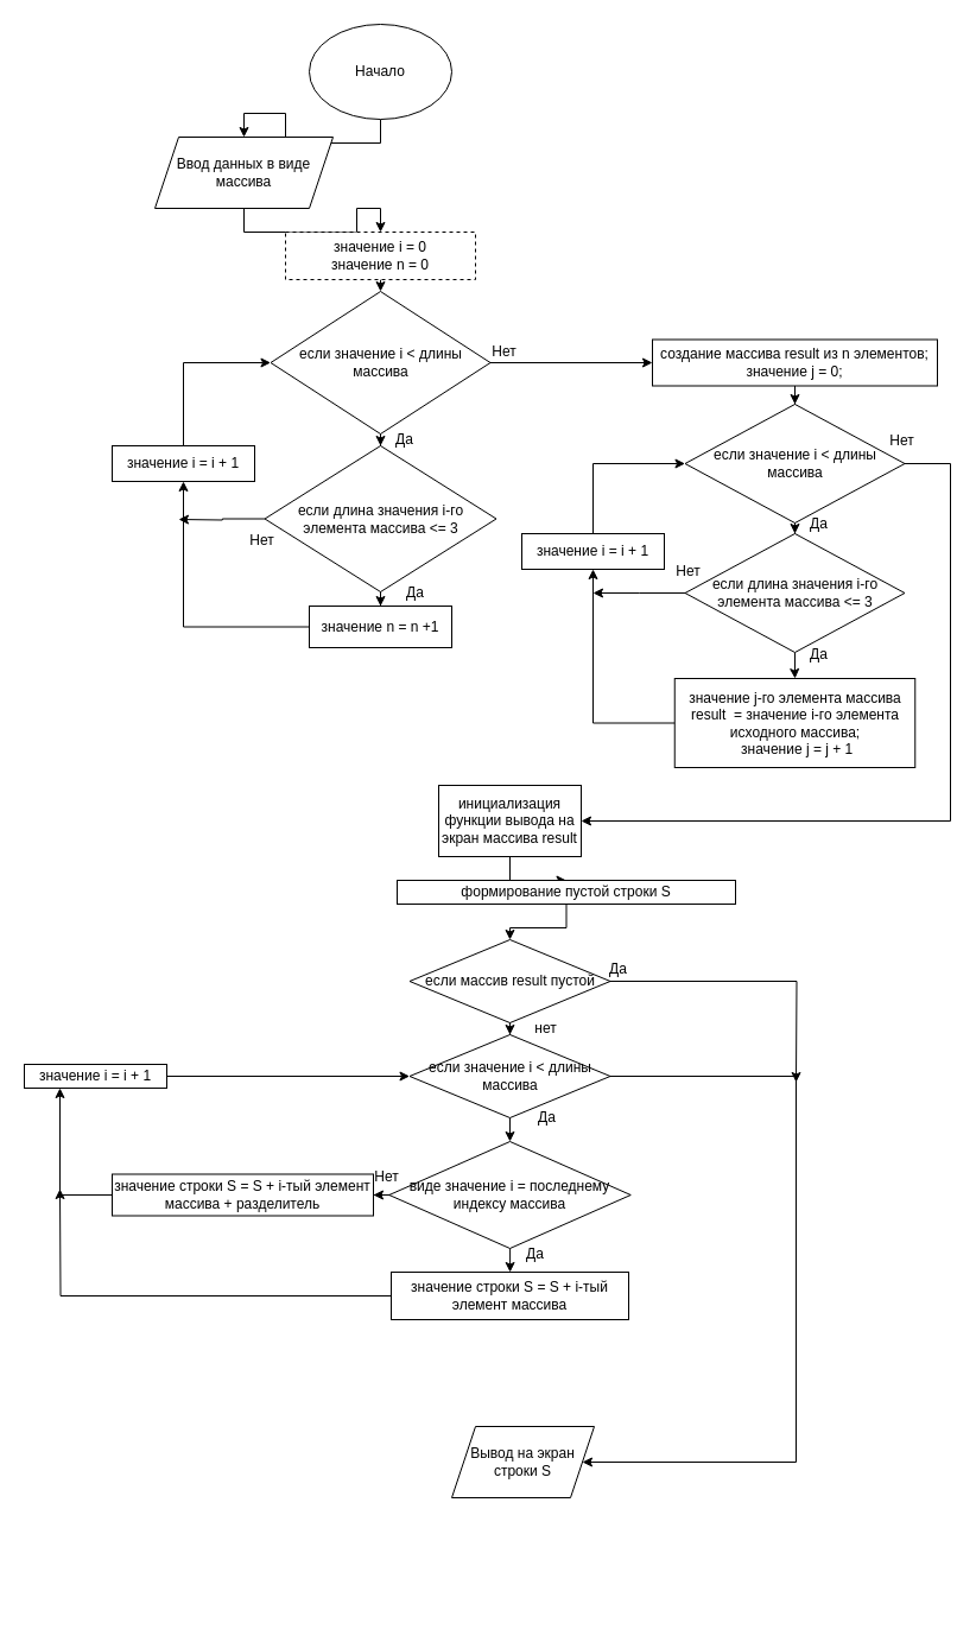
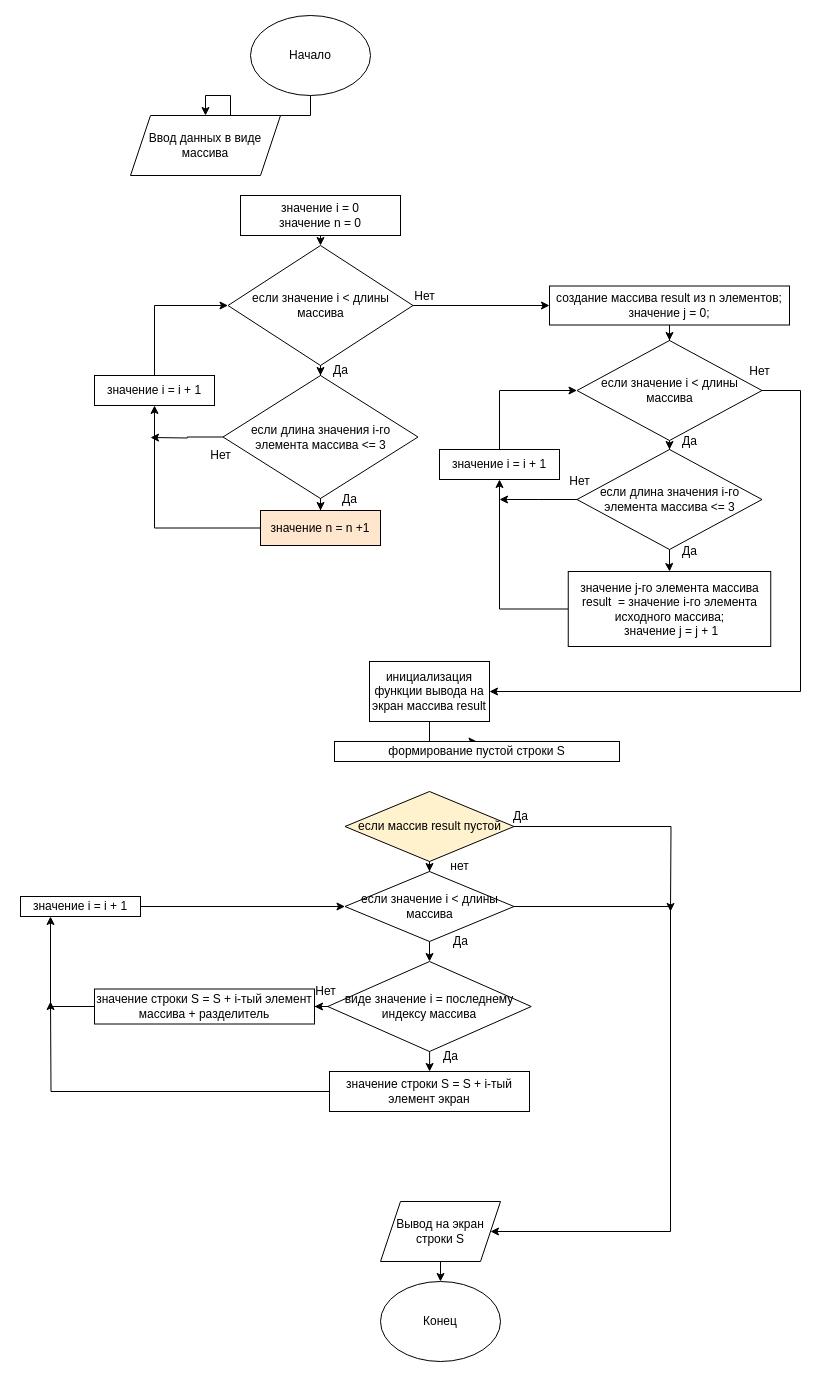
  <mxCell id="0" />
  <mxCell id="1" parent="0" />
  <mxCell id="2" style="edgeStyle=orthogonalEdgeStyle;rounded=0;orthogonalLoop=1;jettySize=auto;html=1;exitX=0.5;exitY=1;exitDx=0;exitDy=0;entryX=0.5;entryY=0;entryDx=0;entryDy=0;" edge="1" parent="1" source="3" target="5"><mxGeometry relative="1" as="geometry" /></mxCell>
- <mxCell id="3" value="Начало" style="ellipse;whiteSpace=wrap;html=1;" vertex="1" parent="1"><mxGeometry x="260" y="20" width="120" height="80" as="geometry" /></mxCell>
- <mxCell id="4" value="" style="edgeStyle=orthogonalEdgeStyle;rounded=0;orthogonalLoop=1;jettySize=auto;html=1;" edge="1" parent="1" source="5" target="13"><mxGeometry relative="1" as="geometry" /></mxCell>
+ <mxCell id="3" value="Начало" style="ellipse;whiteSpace=wrap;html=1;" vertex="1" parent="1"><mxGeometry x="250" y="15" width="120" height="80" as="geometry" /></mxCell>
  <mxCell id="5" value="Ввод данных в виде массива" style="shape=parallelogram;perimeter=parallelogramPerimeter;whiteSpace=wrap;html=1;fixedSize=1;" vertex="1" parent="1"><mxGeometry x="130" y="115" width="150" height="60" as="geometry" /></mxCell>
  <mxCell id="6" value="" style="edgeStyle=orthogonalEdgeStyle;rounded=0;orthogonalLoop=1;jettySize=auto;html=1;" edge="1" parent="1" source="8" target="11"><mxGeometry relative="1" as="geometry" /></mxCell>
  <mxCell id="7" value="" style="edgeStyle=orthogonalEdgeStyle;rounded=0;orthogonalLoop=1;jettySize=auto;html=1;" edge="1" parent="1" source="8" target="23"><mxGeometry relative="1" as="geometry" /></mxCell>
  <mxCell id="8" value="если значение i &amp;lt; длины массива" style="rhombus;whiteSpace=wrap;html=1;" vertex="1" parent="1"><mxGeometry x="227.5" y="245" width="185" height="120" as="geometry" /></mxCell>
  <mxCell id="9" value="" style="edgeStyle=orthogonalEdgeStyle;rounded=0;orthogonalLoop=1;jettySize=auto;html=1;" edge="1" parent="1" source="11" target="17"><mxGeometry relative="1" as="geometry" /></mxCell>
  <mxCell id="10" style="edgeStyle=orthogonalEdgeStyle;rounded=0;orthogonalLoop=1;jettySize=auto;html=1;" edge="1" parent="1" source="11"><mxGeometry relative="1" as="geometry"><mxPoint x="150" y="437" as="targetPoint" /></mxGeometry></mxCell>
  <mxCell id="11" value="если длина значения i-го&lt;br&gt;элемента массива &amp;lt;= 3" style="rhombus;whiteSpace=wrap;html=1;" vertex="1" parent="1"><mxGeometry x="222.5" y="375" width="195" height="123" as="geometry" /></mxCell>
  <mxCell id="12" style="edgeStyle=orthogonalEdgeStyle;rounded=0;orthogonalLoop=1;jettySize=auto;html=1;exitX=0.5;exitY=1;exitDx=0;exitDy=0;entryX=0.5;entryY=0;entryDx=0;entryDy=0;" edge="1" parent="1" source="13" target="8"><mxGeometry relative="1" as="geometry" /></mxCell>
- <mxCell id="13" value="значение i = 0&lt;br&gt;значение n = 0" style="whiteSpace=wrap;html=1;dashed=1;" vertex="1" parent="1"><mxGeometry x="240" y="195" width="160" height="40" as="geometry" /></mxCell>
+ <mxCell id="13" value="значение i = 0&lt;br&gt;значение n = 0" style="whiteSpace=wrap;html=1;" vertex="1" parent="1"><mxGeometry x="240" y="195" width="160" height="40" as="geometry" /></mxCell>
  <mxCell id="14" value="Да" style="text;html=1;align=center;verticalAlign=middle;resizable=0;points=[];autosize=1;strokeColor=none;fillColor=none;" vertex="1" parent="1"><mxGeometry x="320" y="355" width="40" height="30" as="geometry" /></mxCell>
  <mxCell id="15" value="Нет" style="text;html=1;align=center;verticalAlign=middle;resizable=0;points=[];autosize=1;strokeColor=none;fillColor=none;" vertex="1" parent="1"><mxGeometry x="200" y="440" width="40" height="30" as="geometry" /></mxCell>
  <mxCell id="16" value="" style="edgeStyle=orthogonalEdgeStyle;rounded=0;orthogonalLoop=1;jettySize=auto;html=1;" edge="1" parent="1" source="17" target="20"><mxGeometry relative="1" as="geometry" /></mxCell>
- <mxCell id="17" value="значение n = n +1" style="whiteSpace=wrap;html=1;" vertex="1" parent="1"><mxGeometry x="260" y="510" width="120" height="35" as="geometry" /></mxCell>
+ <mxCell id="17" value="значение n = n +1" style="whiteSpace=wrap;html=1;fillColor=#ffe6cc;" vertex="1" parent="1"><mxGeometry x="260" y="510" width="120" height="35" as="geometry" /></mxCell>
  <mxCell id="18" value="Да" style="text;html=1;align=center;verticalAlign=middle;resizable=0;points=[];autosize=1;strokeColor=none;fillColor=none;" vertex="1" parent="1"><mxGeometry x="329" y="484" width="40" height="30" as="geometry" /></mxCell>
  <mxCell id="19" style="edgeStyle=orthogonalEdgeStyle;rounded=0;orthogonalLoop=1;jettySize=auto;html=1;exitX=0.5;exitY=0;exitDx=0;exitDy=0;entryX=0;entryY=0.5;entryDx=0;entryDy=0;" edge="1" parent="1" source="20" target="8"><mxGeometry relative="1" as="geometry" /></mxCell>
  <mxCell id="20" value="значение i = i + 1" style="whiteSpace=wrap;html=1;" vertex="1" parent="1"><mxGeometry x="94" y="375" width="120" height="30" as="geometry" /></mxCell>
  <mxCell id="21" value="Нет" style="text;html=1;align=center;verticalAlign=middle;resizable=0;points=[];autosize=1;strokeColor=none;fillColor=none;" vertex="1" parent="1"><mxGeometry x="404" y="281" width="40" height="30" as="geometry" /></mxCell>
  <mxCell id="22" value="" style="edgeStyle=orthogonalEdgeStyle;rounded=0;orthogonalLoop=1;jettySize=auto;html=1;" edge="1" parent="1" source="23" target="26"><mxGeometry relative="1" as="geometry" /></mxCell>
  <mxCell id="23" value="создание массива result из n элементов;&lt;br&gt;значение j = 0;" style="whiteSpace=wrap;html=1;" vertex="1" parent="1"><mxGeometry x="549" y="285.5" width="240" height="39" as="geometry" /></mxCell>
  <mxCell id="24" value="" style="edgeStyle=orthogonalEdgeStyle;rounded=0;orthogonalLoop=1;jettySize=auto;html=1;" edge="1" parent="1" source="26" target="29"><mxGeometry relative="1" as="geometry" /></mxCell>
  <mxCell id="25" value="" style="edgeStyle=orthogonalEdgeStyle;rounded=0;orthogonalLoop=1;jettySize=auto;html=1;entryX=1;entryY=0.5;entryDx=0;entryDy=0;" edge="1" parent="1" source="26" target="38"><mxGeometry relative="1" as="geometry"><mxPoint x="490" y="721" as="targetPoint" /><Array as="points"><mxPoint x="800" y="390" /><mxPoint x="800" y="691" /></Array></mxGeometry></mxCell>
  <mxCell id="26" value="если значение i &amp;lt; длины массива" style="rhombus;whiteSpace=wrap;html=1;" vertex="1" parent="1"><mxGeometry x="576.5" y="340" width="185" height="100" as="geometry" /></mxCell>
  <mxCell id="27" value="" style="edgeStyle=orthogonalEdgeStyle;rounded=0;orthogonalLoop=1;jettySize=auto;html=1;" edge="1" parent="1" source="29" target="31"><mxGeometry relative="1" as="geometry" /></mxCell>
  <mxCell id="28" style="edgeStyle=orthogonalEdgeStyle;rounded=0;orthogonalLoop=1;jettySize=auto;html=1;exitX=0;exitY=0.5;exitDx=0;exitDy=0;" edge="1" parent="1" source="29"><mxGeometry relative="1" as="geometry"><mxPoint x="499" y="499" as="targetPoint" /></mxGeometry></mxCell>
  <mxCell id="29" value="если длина значения i-го&lt;br&gt;элемента массива &amp;lt;= 3" style="rhombus;whiteSpace=wrap;html=1;" vertex="1" parent="1"><mxGeometry x="576.5" y="449" width="185" height="100" as="geometry" /></mxCell>
  <mxCell id="30" value="" style="edgeStyle=orthogonalEdgeStyle;rounded=0;orthogonalLoop=1;jettySize=auto;html=1;" edge="1" parent="1" source="31" target="35"><mxGeometry relative="1" as="geometry" /></mxCell>
  <mxCell id="31" value="значение j-го элемента массива result&amp;nbsp; = значение i-го элемента исходного массива;&lt;br&gt;&amp;nbsp;значение j = j + 1" style="whiteSpace=wrap;html=1;" vertex="1" parent="1"><mxGeometry x="567.75" y="571" width="202.5" height="75" as="geometry" /></mxCell>
  <mxCell id="32" value="Да" style="text;html=1;align=center;verticalAlign=middle;resizable=0;points=[];autosize=1;strokeColor=none;fillColor=none;" vertex="1" parent="1"><mxGeometry x="669" y="536" width="40" height="30" as="geometry" /></mxCell>
  <mxCell id="33" value="Да" style="text;html=1;align=center;verticalAlign=middle;resizable=0;points=[];autosize=1;strokeColor=none;fillColor=none;" vertex="1" parent="1"><mxGeometry x="669" y="426" width="40" height="30" as="geometry" /></mxCell>
  <mxCell id="34" style="edgeStyle=orthogonalEdgeStyle;rounded=0;orthogonalLoop=1;jettySize=auto;html=1;exitX=0.5;exitY=0;exitDx=0;exitDy=0;entryX=0;entryY=0.5;entryDx=0;entryDy=0;" edge="1" parent="1" source="35" target="26"><mxGeometry relative="1" as="geometry" /></mxCell>
  <mxCell id="35" value="значение i = i + 1" style="whiteSpace=wrap;html=1;" vertex="1" parent="1"><mxGeometry x="439" y="449" width="120" height="30" as="geometry" /></mxCell>
  <mxCell id="36" value="Нет" style="text;html=1;align=center;verticalAlign=middle;resizable=0;points=[];autosize=1;strokeColor=none;fillColor=none;" vertex="1" parent="1"><mxGeometry x="559" y="466" width="40" height="30" as="geometry" /></mxCell>
  <mxCell id="37" style="edgeStyle=orthogonalEdgeStyle;rounded=0;orthogonalLoop=1;jettySize=auto;html=1;exitX=0.5;exitY=1;exitDx=0;exitDy=0;entryX=0.5;entryY=0;entryDx=0;entryDy=0;" edge="1" parent="1" source="38" target="55"><mxGeometry relative="1" as="geometry" /></mxCell>
  <mxCell id="38" value="инициализация функции вывода на экран массива result" style="whiteSpace=wrap;html=1;" vertex="1" parent="1"><mxGeometry x="369" y="661" width="120" height="60" as="geometry" /></mxCell>
  <mxCell id="39" value="Нет" style="text;html=1;align=center;verticalAlign=middle;resizable=0;points=[];autosize=1;strokeColor=none;fillColor=none;" vertex="1" parent="1"><mxGeometry x="739" y="356" width="40" height="30" as="geometry" /></mxCell>
  <mxCell id="40" value="" style="edgeStyle=orthogonalEdgeStyle;rounded=0;orthogonalLoop=1;jettySize=auto;html=1;" edge="1" parent="1" source="42" target="47"><mxGeometry relative="1" as="geometry" /></mxCell>
  <mxCell id="41" style="edgeStyle=orthogonalEdgeStyle;rounded=0;orthogonalLoop=1;jettySize=auto;html=1;exitX=1;exitY=0.5;exitDx=0;exitDy=0;" edge="1" parent="1" source="42"><mxGeometry relative="1" as="geometry"><mxPoint x="670" y="911" as="targetPoint" /></mxGeometry></mxCell>
- <mxCell id="42" value="если массив result пустой" style="rhombus;whiteSpace=wrap;html=1;" vertex="1" parent="1"><mxGeometry x="344.5" y="791" width="169" height="70" as="geometry" /></mxCell>
+ <mxCell id="42" value="если массив result пустой" style="rhombus;whiteSpace=wrap;html=1;fillColor=#fff2cc;" vertex="1" parent="1"><mxGeometry x="344.5" y="791" width="169" height="70" as="geometry" /></mxCell>
  <mxCell id="43" value="Да" style="text;html=1;align=center;verticalAlign=middle;resizable=0;points=[];autosize=1;strokeColor=none;fillColor=none;" vertex="1" parent="1"><mxGeometry x="500" y="801" width="40" height="30" as="geometry" /></mxCell>
  <mxCell id="44" value="нет" style="text;html=1;align=center;verticalAlign=middle;resizable=0;points=[];autosize=1;strokeColor=none;fillColor=none;" vertex="1" parent="1"><mxGeometry x="439" y="851" width="40" height="30" as="geometry" /></mxCell>
  <mxCell id="45" value="" style="edgeStyle=orthogonalEdgeStyle;rounded=0;orthogonalLoop=1;jettySize=auto;html=1;" edge="1" parent="1" source="47" target="50"><mxGeometry relative="1" as="geometry" /></mxCell>
  <mxCell id="46" value="" style="edgeStyle=orthogonalEdgeStyle;rounded=0;orthogonalLoop=1;jettySize=auto;html=1;" edge="1" parent="1" source="47" target="63"><mxGeometry relative="1" as="geometry"><Array as="points"><mxPoint x="670" y="906" /><mxPoint x="670" y="1231" /></Array></mxGeometry></mxCell>
  <mxCell id="47" value="если значение i &amp;lt; длины массива" style="rhombus;whiteSpace=wrap;html=1;" vertex="1" parent="1"><mxGeometry x="344.5" y="871" width="169" height="70" as="geometry" /></mxCell>
  <mxCell id="48" value="" style="edgeStyle=orthogonalEdgeStyle;rounded=0;orthogonalLoop=1;jettySize=auto;html=1;" edge="1" parent="1" source="50" target="53"><mxGeometry relative="1" as="geometry" /></mxCell>
  <mxCell id="49" value="" style="edgeStyle=orthogonalEdgeStyle;rounded=0;orthogonalLoop=1;jettySize=auto;html=1;" edge="1" parent="1" source="50" target="58"><mxGeometry relative="1" as="geometry" /></mxCell>
  <mxCell id="50" value="виде значение i = последнему индексу массива" style="rhombus;whiteSpace=wrap;html=1;" vertex="1" parent="1"><mxGeometry x="327.25" y="961" width="203.5" height="90" as="geometry" /></mxCell>
  <mxCell id="51" value="Да" style="text;html=1;align=center;verticalAlign=middle;resizable=0;points=[];autosize=1;strokeColor=none;fillColor=none;" vertex="1" parent="1"><mxGeometry x="440" y="926" width="40" height="30" as="geometry" /></mxCell>
  <mxCell id="52" style="edgeStyle=orthogonalEdgeStyle;rounded=0;orthogonalLoop=1;jettySize=auto;html=1;exitX=0;exitY=0.5;exitDx=0;exitDy=0;" edge="1" parent="1" source="53"><mxGeometry relative="1" as="geometry"><mxPoint x="50" y="1001" as="targetPoint" /></mxGeometry></mxCell>
- <mxCell id="53" value="значение строки S = S + i-тый элемент массива" style="whiteSpace=wrap;html=1;" vertex="1" parent="1"><mxGeometry x="329" y="1071" width="200" height="40" as="geometry" /></mxCell>
- <mxCell id="54" style="edgeStyle=orthogonalEdgeStyle;rounded=0;orthogonalLoop=1;jettySize=auto;html=1;exitX=0.5;exitY=1;exitDx=0;exitDy=0;entryX=0.5;entryY=0;entryDx=0;entryDy=0;" edge="1" parent="1" source="55" target="42"><mxGeometry relative="1" as="geometry" /></mxCell>
+ <mxCell id="53" value="значение строки S = S + i-тый элемент экран" style="whiteSpace=wrap;html=1;" vertex="1" parent="1"><mxGeometry x="329" y="1071" width="200" height="40" as="geometry" /></mxCell>
  <mxCell id="55" value="формирование пустой строки S" style="whiteSpace=wrap;html=1;" vertex="1" parent="1"><mxGeometry x="334" y="741" width="285" height="20" as="geometry" /></mxCell>
  <mxCell id="56" value="Да" style="text;html=1;align=center;verticalAlign=middle;resizable=0;points=[];autosize=1;strokeColor=none;fillColor=none;" vertex="1" parent="1"><mxGeometry x="430" y="1041" width="40" height="30" as="geometry" /></mxCell>
  <mxCell id="57" value="" style="edgeStyle=orthogonalEdgeStyle;rounded=0;orthogonalLoop=1;jettySize=auto;html=1;" edge="1" parent="1" source="58" target="61"><mxGeometry relative="1" as="geometry"><Array as="points"><mxPoint x="50" y="1006" /></Array></mxGeometry></mxCell>
  <mxCell id="58" value="значение строки S = S + i-тый элемент массива + разделитель" style="whiteSpace=wrap;html=1;" vertex="1" parent="1"><mxGeometry x="94" y="988.5" width="220" height="35" as="geometry" /></mxCell>
  <mxCell id="59" value="Нет" style="text;html=1;align=center;verticalAlign=middle;resizable=0;points=[];autosize=1;strokeColor=none;fillColor=none;" vertex="1" parent="1"><mxGeometry x="304.5" y="976" width="40" height="30" as="geometry" /></mxCell>
  <mxCell id="60" style="edgeStyle=orthogonalEdgeStyle;rounded=0;orthogonalLoop=1;jettySize=auto;html=1;exitX=1;exitY=0.5;exitDx=0;exitDy=0;entryX=0;entryY=0.5;entryDx=0;entryDy=0;" edge="1" parent="1" source="61" target="47"><mxGeometry relative="1" as="geometry" /></mxCell>
  <mxCell id="61" value="значение i = i + 1" style="whiteSpace=wrap;html=1;" vertex="1" parent="1"><mxGeometry x="20" y="896" width="120" height="20" as="geometry" /></mxCell>
+ <mxCell id="62" style="edgeStyle=orthogonalEdgeStyle;rounded=0;orthogonalLoop=1;jettySize=auto;html=1;exitX=0.5;exitY=1;exitDx=0;exitDy=0;entryX=0.5;entryY=0;entryDx=0;entryDy=0;" edge="1" parent="1" source="63" target="64"><mxGeometry relative="1" as="geometry" /></mxCell>
  <mxCell id="63" value="Вывод на экран строки S" style="shape=parallelogram;perimeter=parallelogramPerimeter;whiteSpace=wrap;html=1;fixedSize=1;" vertex="1" parent="1"><mxGeometry x="380" y="1201" width="120" height="60" as="geometry" /></mxCell>
+ <mxCell id="64" value="Конец" style="ellipse;whiteSpace=wrap;html=1;" vertex="1" parent="1"><mxGeometry x="380" y="1281" width="120" height="80" as="geometry" /></mxCell>
